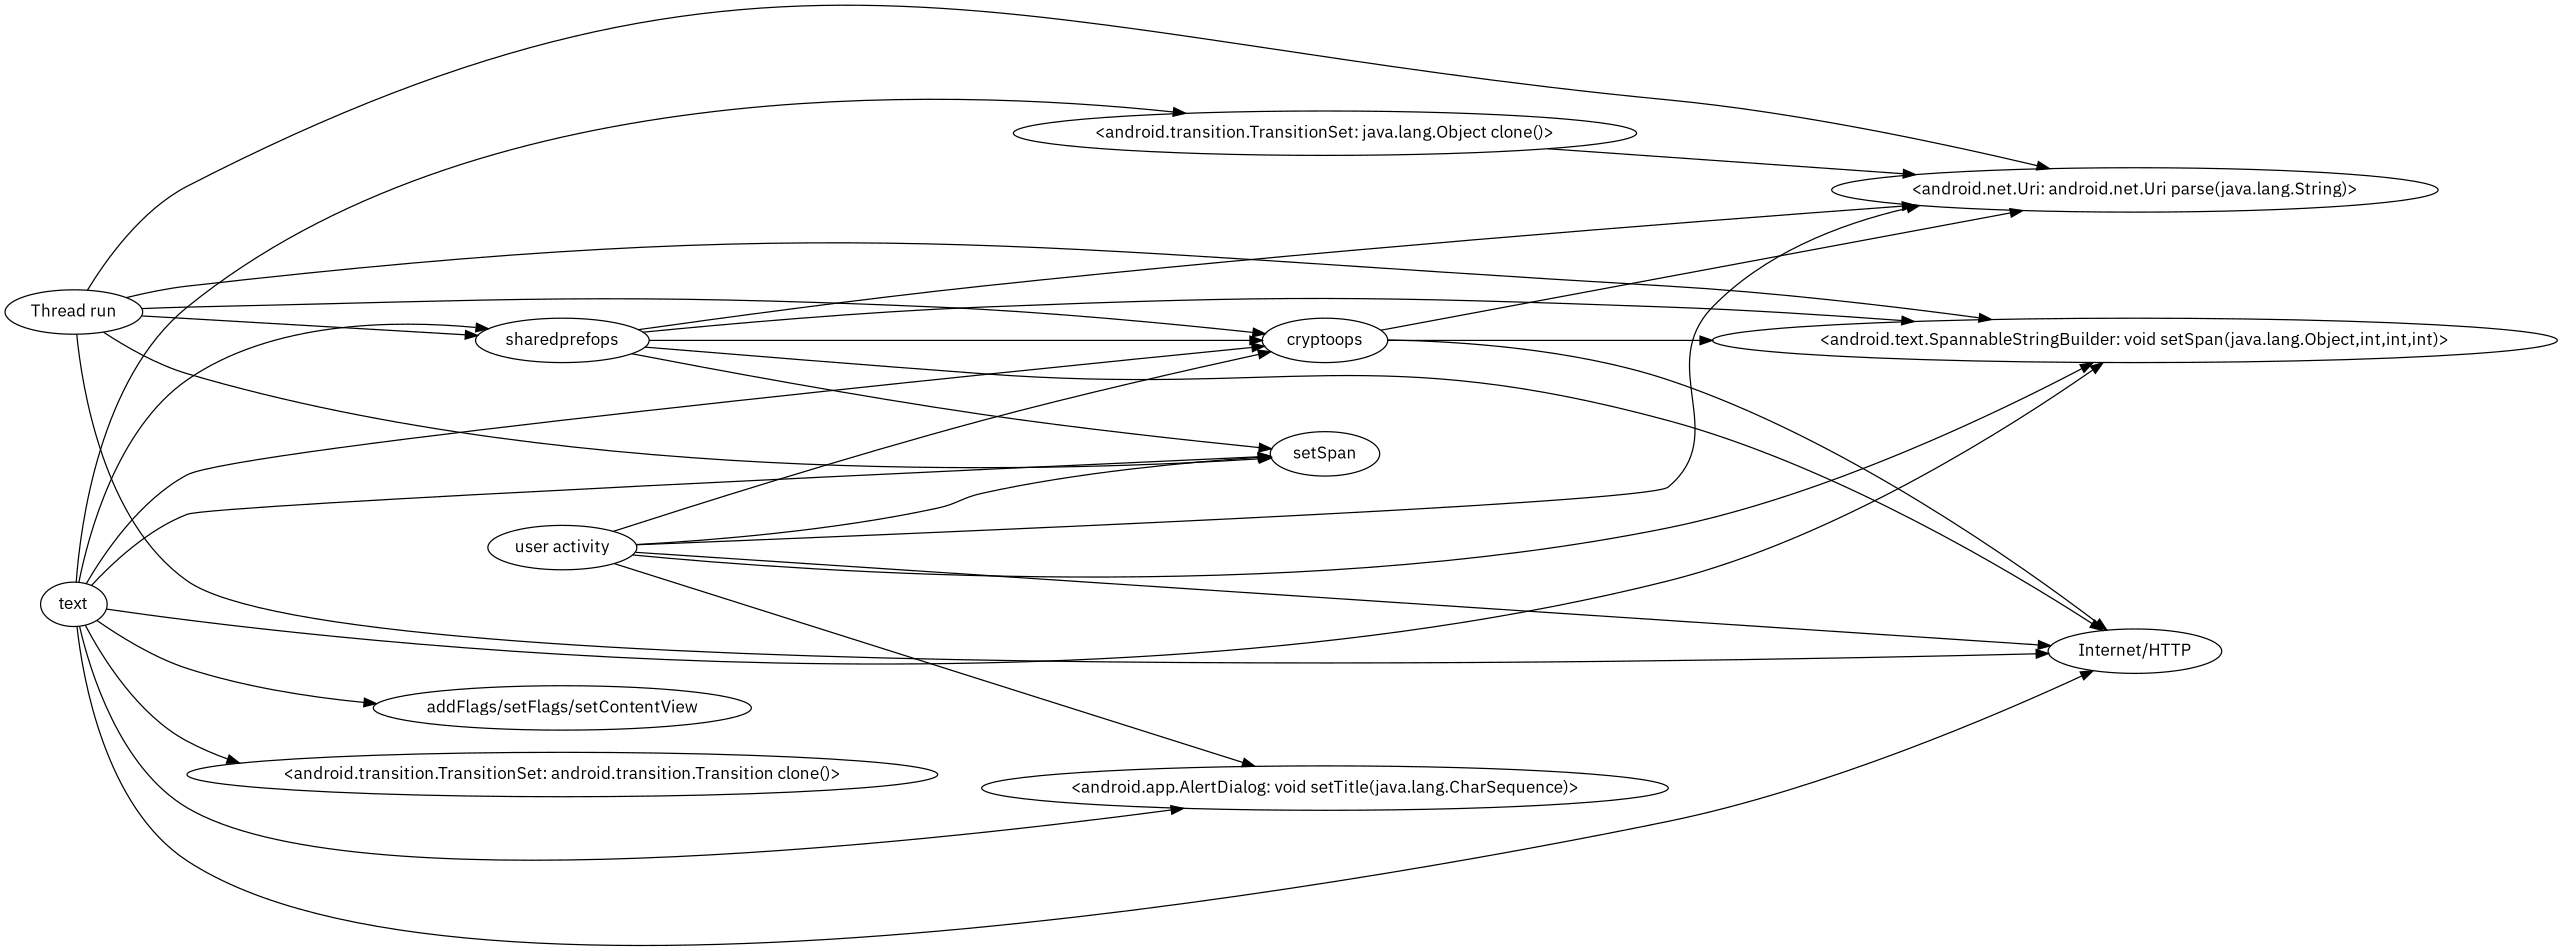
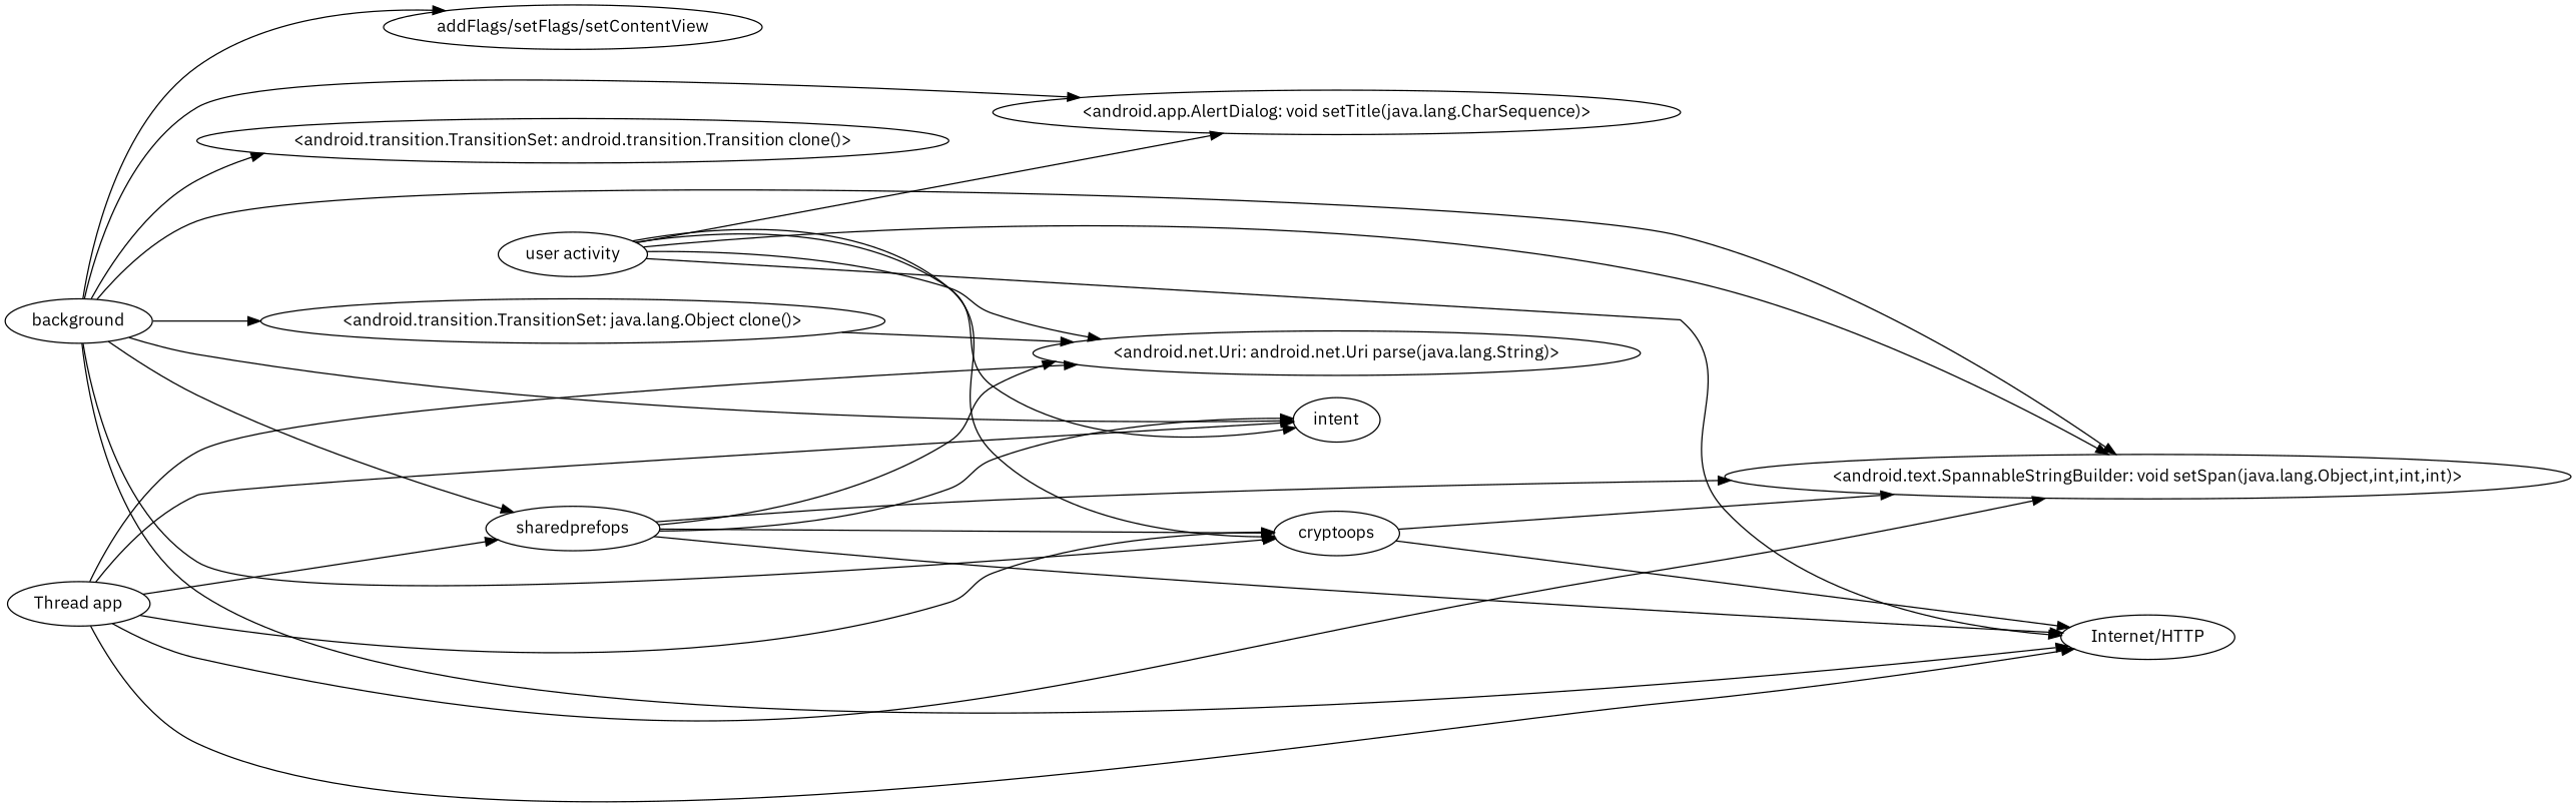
  strict digraph {
    fontname="IBM Plex Sans"
    "graph"="{}"
    rankdir=LR
    node [domain=library fontname="IBM Plex Sans" type=merged]
    edge [deps="FROM_SENSITIVE_PARENT_TO_SENSITIVE_API-CALL" fontname="IBM Plex Sans" type=DEP]
    cryptoops
    "<android.net.Uri: android.net.Uri parse(java.lang.String)>" [type=SENSITIVE_METHOD]
    "<android.text.SpannableStringBuilder: void setSpan(java.lang.Object,int,int,int)>" [type=SENSITIVE_METHOD]
    "Internet/HTTP"
    "addFlags/setFlags/setContentView"
-   intent [label=setSpan]
+   intent
    sharedprefops
-   background [type=entrypoint label=text]
+   background [type=entrypoint]
    "<android.app.AlertDialog: void setTitle(java.lang.CharSequence)>" [type=SENSITIVE_METHOD]
    "<android.transition.TransitionSet: android.transition.Transition clone()>" [type=SENSITIVE_METHOD]
    "<android.transition.TransitionSet: java.lang.Object clone()>" [type=SENSITIVE_METHOD]
    "user activity" [type=entrypoint]
-   "Thread run" [type=entrypoint]
-   cryptoops -> "<android.net.Uri: android.net.Uri parse(java.lang.String)>" [deps="DATAFLOW-CALL-CALL-CALL-DATAFLOW-CALL-CALL-DATAFLOW-DATAFLOW-CALL-CALL-CALL-CALL-CALL"]
+   "Thread run" [type=entrypoint label="Thread app"]
    cryptoops -> "<android.text.SpannableStringBuilder: void setSpan(java.lang.Object,int,int,int)>" [deps="DATAFLOW-DATAFLOW-CALL-DATAFLOW-DATAFLOW-CALL-DATAFLOW-CALL"]
    cryptoops -> "Internet/HTTP" [deps="DATAFLOW-DATAFLOW-CALL-DATAFLOW-CALL-CALL-CALL-CALL-CALL"]
    sharedprefops -> cryptoops [deps="CALL-DATAFLOW-CALL-DATAFLOW-CALL-CALL-CALL-CALL"]
    sharedprefops -> "<android.net.Uri: android.net.Uri parse(java.lang.String)>" [deps="CALL-DATAFLOW-DATAFLOW-CALL-CALL-DATAFLOW-DATAFLOW-CALL-CALL-CALL-CALL-CALL"]
    sharedprefops -> "<android.text.SpannableStringBuilder: void setSpan(java.lang.Object,int,int,int)>" [deps="CALL-DATAFLOW-DATAFLOW-CALL-DATAFLOW-CALL"]
    sharedprefops -> "Internet/HTTP" [deps="CALL-DATAFLOW-CALL-CALL-CALL-CALL-CALL"]
    sharedprefops -> intent [deps="DATAFLOW-DATAFLOW-DATAFLOW-CALL-CALL-CALL"]
    background -> cryptoops [deps="FROM_SENSITIVE_PARENT_TO_SENSITIVE_API-CALL-CALL-DATAFLOW-CALL-DATAFLOW-CALL-CALL-CALL-CALL"]
    background -> "<android.text.SpannableStringBuilder: void setSpan(java.lang.Object,int,int,int)>" [deps="FROM_SENSITIVE_PARENT_TO_SENSITIVE_API-CALL-CALL-DATAFLOW-CALL"]
    background -> "Internet/HTTP" [deps="FROM_SENSITIVE_PARENT_TO_SENSITIVE_API-CALL-CALL-DATAFLOW-CALL-CALL-CALL-CALL-CALL"]
    background -> "addFlags/setFlags/setContentView"
    background -> intent [deps="DATAFLOW-DATAFLOW-CALL-DATAFLOW-DATAFLOW-DATAFLOW-CALL-CALL-CALL"]
    background -> sharedprefops [deps="DATAFLOW-DATAFLOW-CALL"]
    background -> "<android.app.AlertDialog: void setTitle(java.lang.CharSequence)>"
    background -> "<android.transition.TransitionSet: android.transition.Transition clone()>" [deps=FROM_SENSITIVE_PARENT_TO_SENSITIVE_API]
    background -> "<android.transition.TransitionSet: java.lang.Object clone()>" [deps=FROM_SENSITIVE_PARENT_TO_SENSITIVE_API]
    "<android.transition.TransitionSet: java.lang.Object clone()>" -> "<android.net.Uri: android.net.Uri parse(java.lang.String)>" [deps="FROM_SENSITIVE_PARENT_TO_SENSITIVE_API-CALL-CALL-DATAFLOW-DATAFLOW-CALL-CALL-CALL-CALL-CALL"]
    "user activity" -> cryptoops [deps="FROM_SENSITIVE_PARENT_TO_SENSITIVE_API-CALL-DATAFLOW-CALL-DATAFLOW-CALL-CALL-CALL-CALL"]
    "user activity" -> "<android.net.Uri: android.net.Uri parse(java.lang.String)>" [deps="FROM_SENSITIVE_PARENT_TO_SENSITIVE_API-CALL-DATAFLOW-DATAFLOW-CALL-CALL-DATAFLOW-DATAFLOW-CALL-CALL-CALL-CALL-CALL"]
    "user activity" -> "<android.text.SpannableStringBuilder: void setSpan(java.lang.Object,int,int,int)>" [deps="FROM_SENSITIVE_PARENT_TO_SENSITIVE_API-CALL-CALL-DATAFLOW-CALL"]
    "user activity" -> "Internet/HTTP" [deps="FROM_SENSITIVE_PARENT_TO_SENSITIVE_API-CALL-DATAFLOW-CALL-CALL-CALL-CALL-CALL"]
    "user activity" -> intent
    "user activity" -> "<android.app.AlertDialog: void setTitle(java.lang.CharSequence)>" [deps="FROM_SENSITIVE_PARENT_TO_SENSITIVE_API-CALL-CALL-CALL"]
    "Thread run" -> cryptoops [deps="FROM_SENSITIVE_PARENT_TO_SENSITIVE_API-CALL-CALL-DATAFLOW-CALL-CALL-CALL-CALL"]
    "Thread run" -> "<android.net.Uri: android.net.Uri parse(java.lang.String)>" [deps="FROM_SENSITIVE_PARENT_TO_SENSITIVE_API-CALL-CALL-CALL"]
    "Thread run" -> "<android.text.SpannableStringBuilder: void setSpan(java.lang.Object,int,int,int)>" [deps="FROM_SENSITIVE_PARENT_TO_SENSITIVE_API-CALL-DATAFLOW-DATAFLOW-CALL-DATAFLOW-CALL"]
    "Thread run" -> "Internet/HTTP" [deps="FROM_SENSITIVE_PARENT_TO_SENSITIVE_API-CALL-DATAFLOW-CALL-CALL-CALL-CALL-CALL"]
    "Thread run" -> intent [deps="FROM_SENSITIVE_PARENT_TO_SENSITIVE_API-CALL-CALL-CALL-CALL"]
    "Thread run" -> sharedprefops [deps="FROM_SENSITIVE_PARENT_TO_SENSITIVE_API-CALL-CALL-CALL-CALL-CALL-CALL-CALL"]
  }
